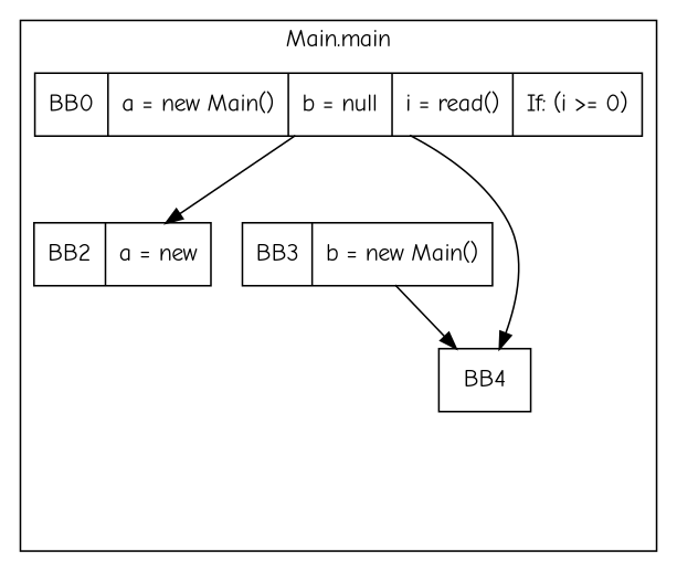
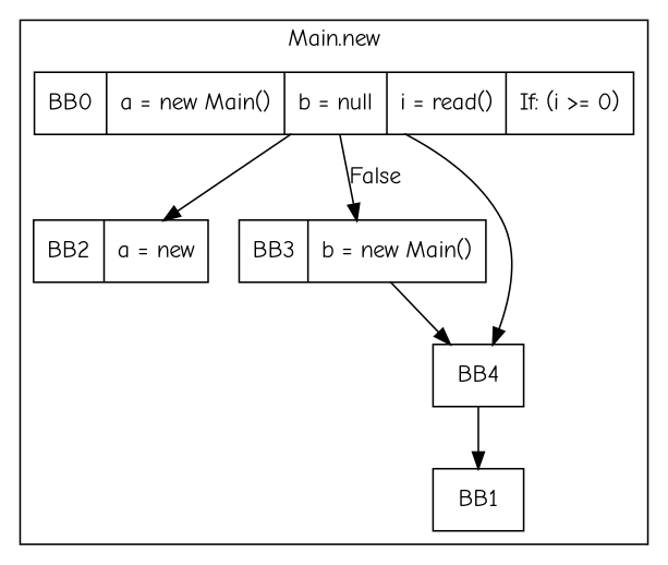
  digraph {
    fontname="Comic Neue"
    rankdir=TB
    node [fontname="Comic Neue" shape=record]
    edge [fontname="Comic Neue"]
    n1 [label="BB0|a = new Main()|b = null|i = read()|If: (i \>= 0)"]
    n2 [label="BB2|a = new"]
    n3 [label="BB3|b = new Main()"]
    n4 [label=BB4]
+   n5 [label=BB1]
    subgraph cluster_1 {
-     label="Main.main"
+     label="Main.new"
      n1
      n2
      n3
      n4
+     n5
    }
    n1 -> n2
+   n1 -> n3 [label=False]
    n1 -> n4
    n3 -> n4
+   n4 -> n5
  }
